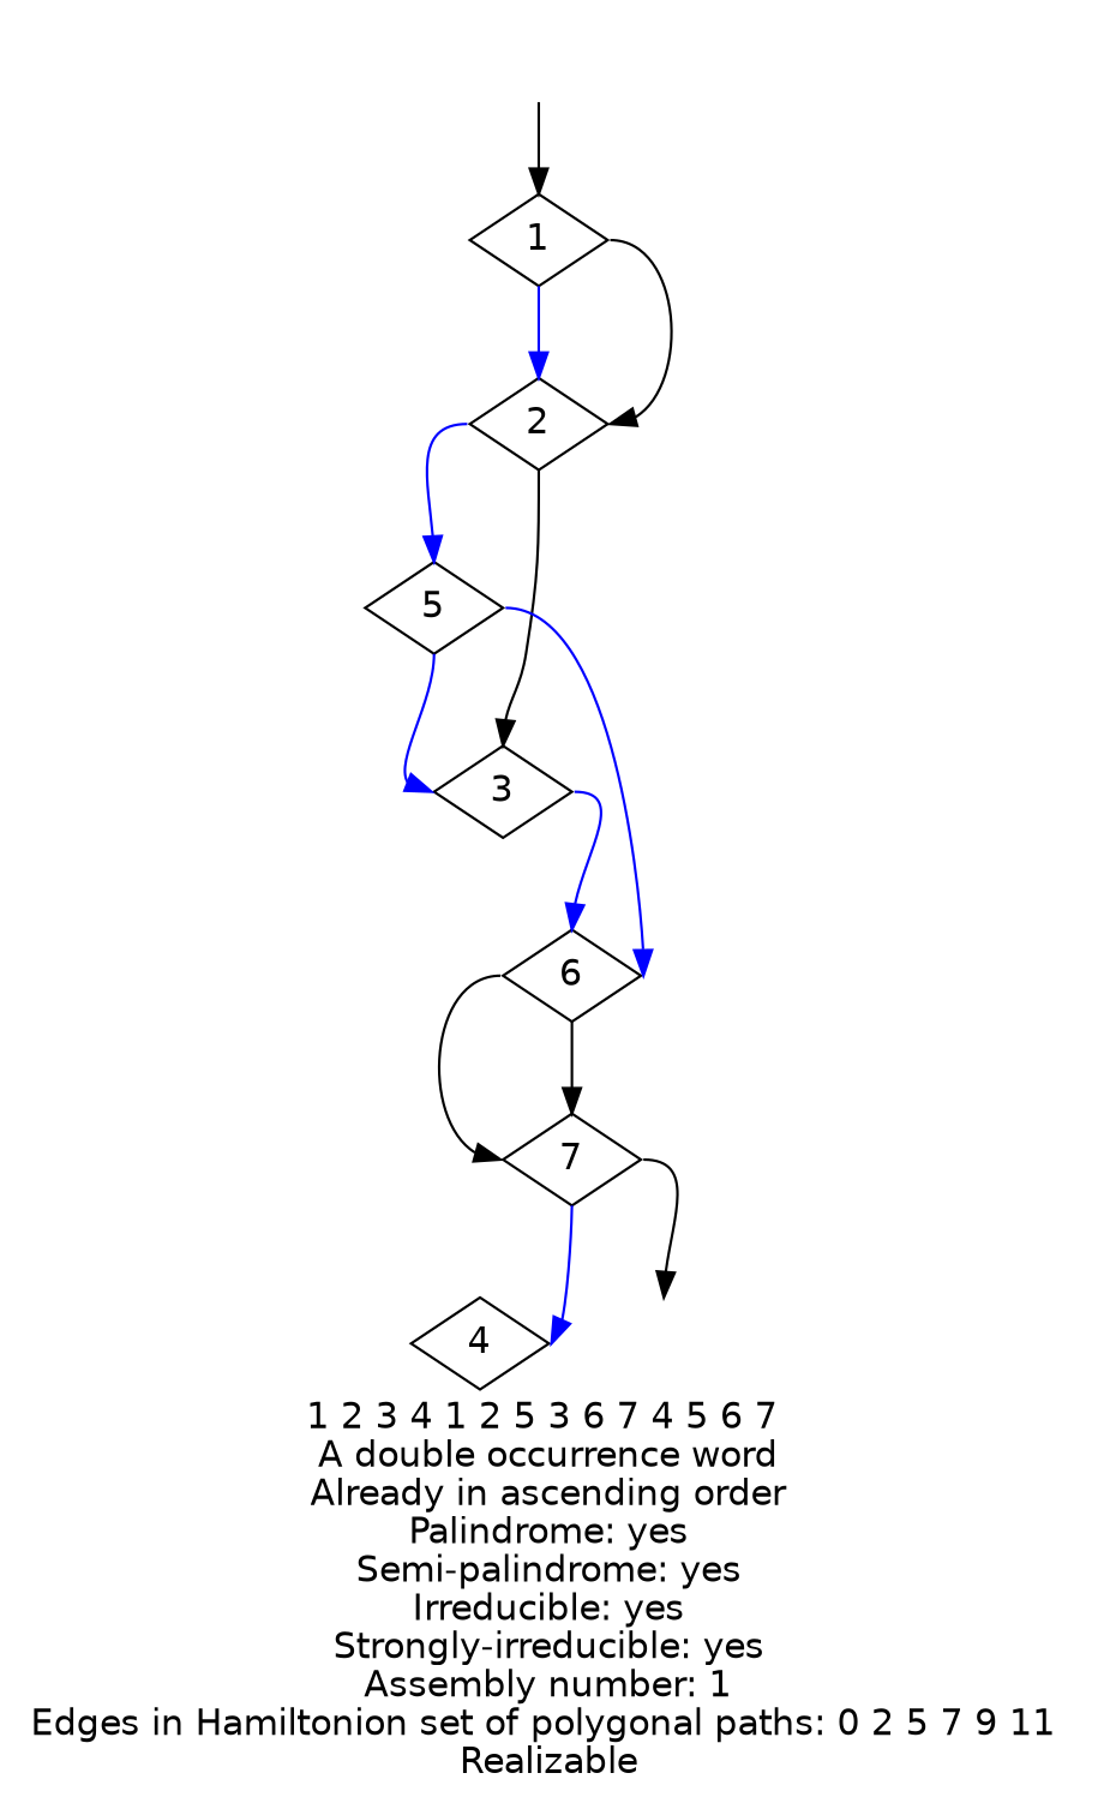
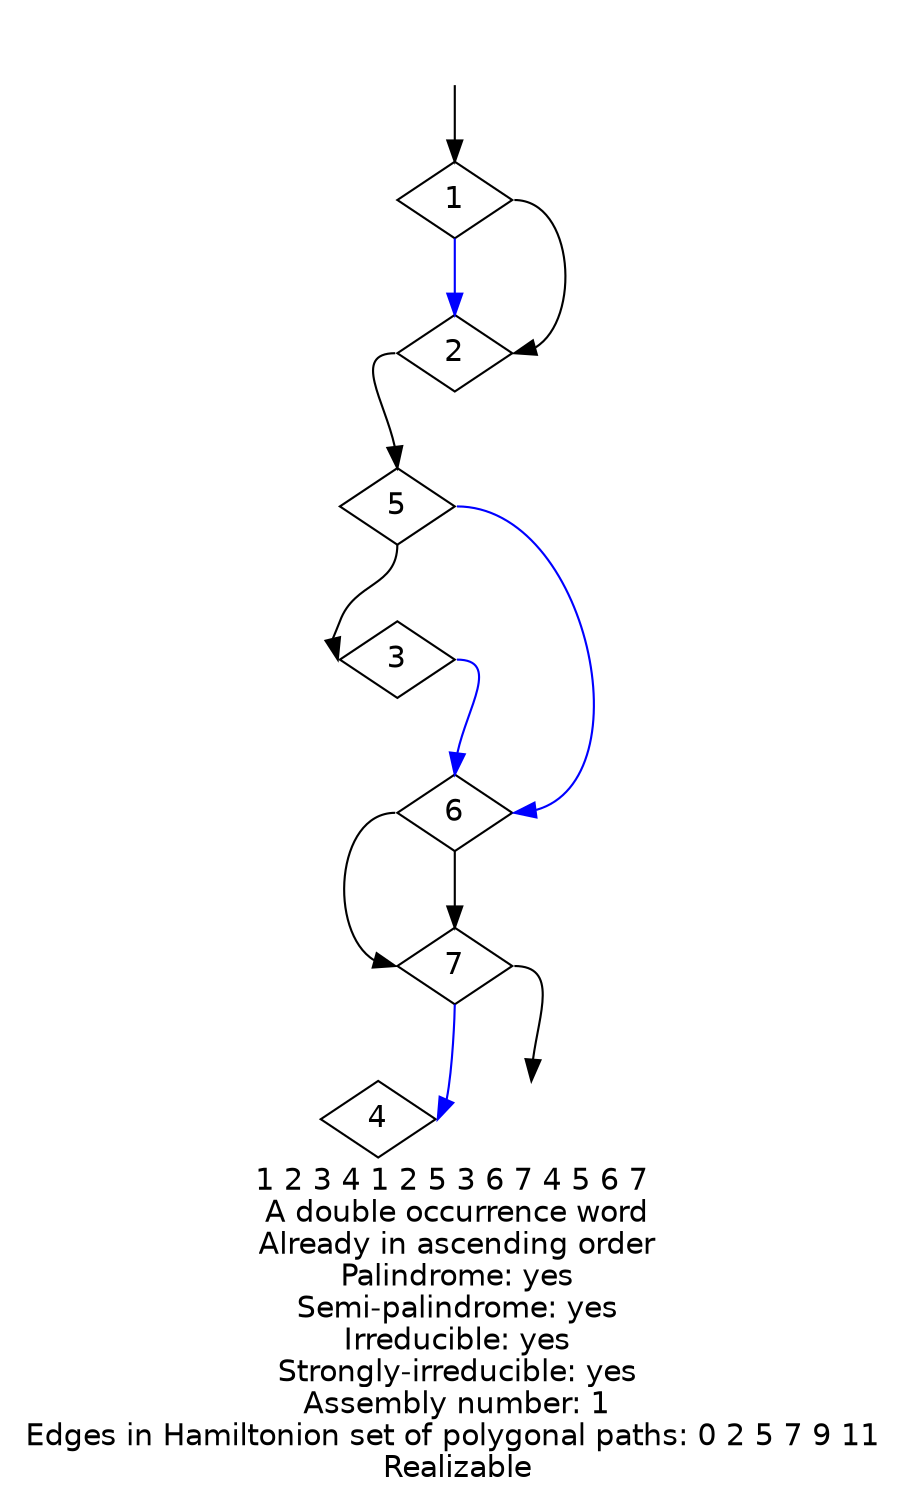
  digraph {
    fontname=Helvetica
    label="1 2 3 4 1 2 5 3 6 7 4 5 6 7 \nA double occurrence word\nAlready in ascending order\nPalindrome: yes\nSemi-palindrome: yes\nIrreducible: yes\nStrongly-irreducible: yes\nAssembly number: 1\nEdges in Hamiltonion set of polygonal paths: 0 2 5 7 9 11 \nRealizable\n"
    node [fontname=Helvetica shape=diamond]
    edge [headport=n tailport=s]
    a [style=invis]
    1
    2
    b [style=invis]
    3
    5
    6
    7
    4
    a -> 1
    1 -> 2 [color=blue]
    1 -> 2 [headport=e tailport=e]
-   2 -> 3
-   2 -> 5 [color=blue tailport=w]
+   2 -> 5 [color=black tailport=w]
    3 -> 6 [color=blue tailport=e]
-   5 -> 3 [headport=w color=blue]
+   5 -> 3 [headport=w]
    5 -> 6 [color=blue headport=e tailport=e]
    6 -> 7
    6 -> 7 [headport=w tailport=w]
    7 -> b [tailport=e]
    7 -> 4 [color=blue headport=e]
  }
